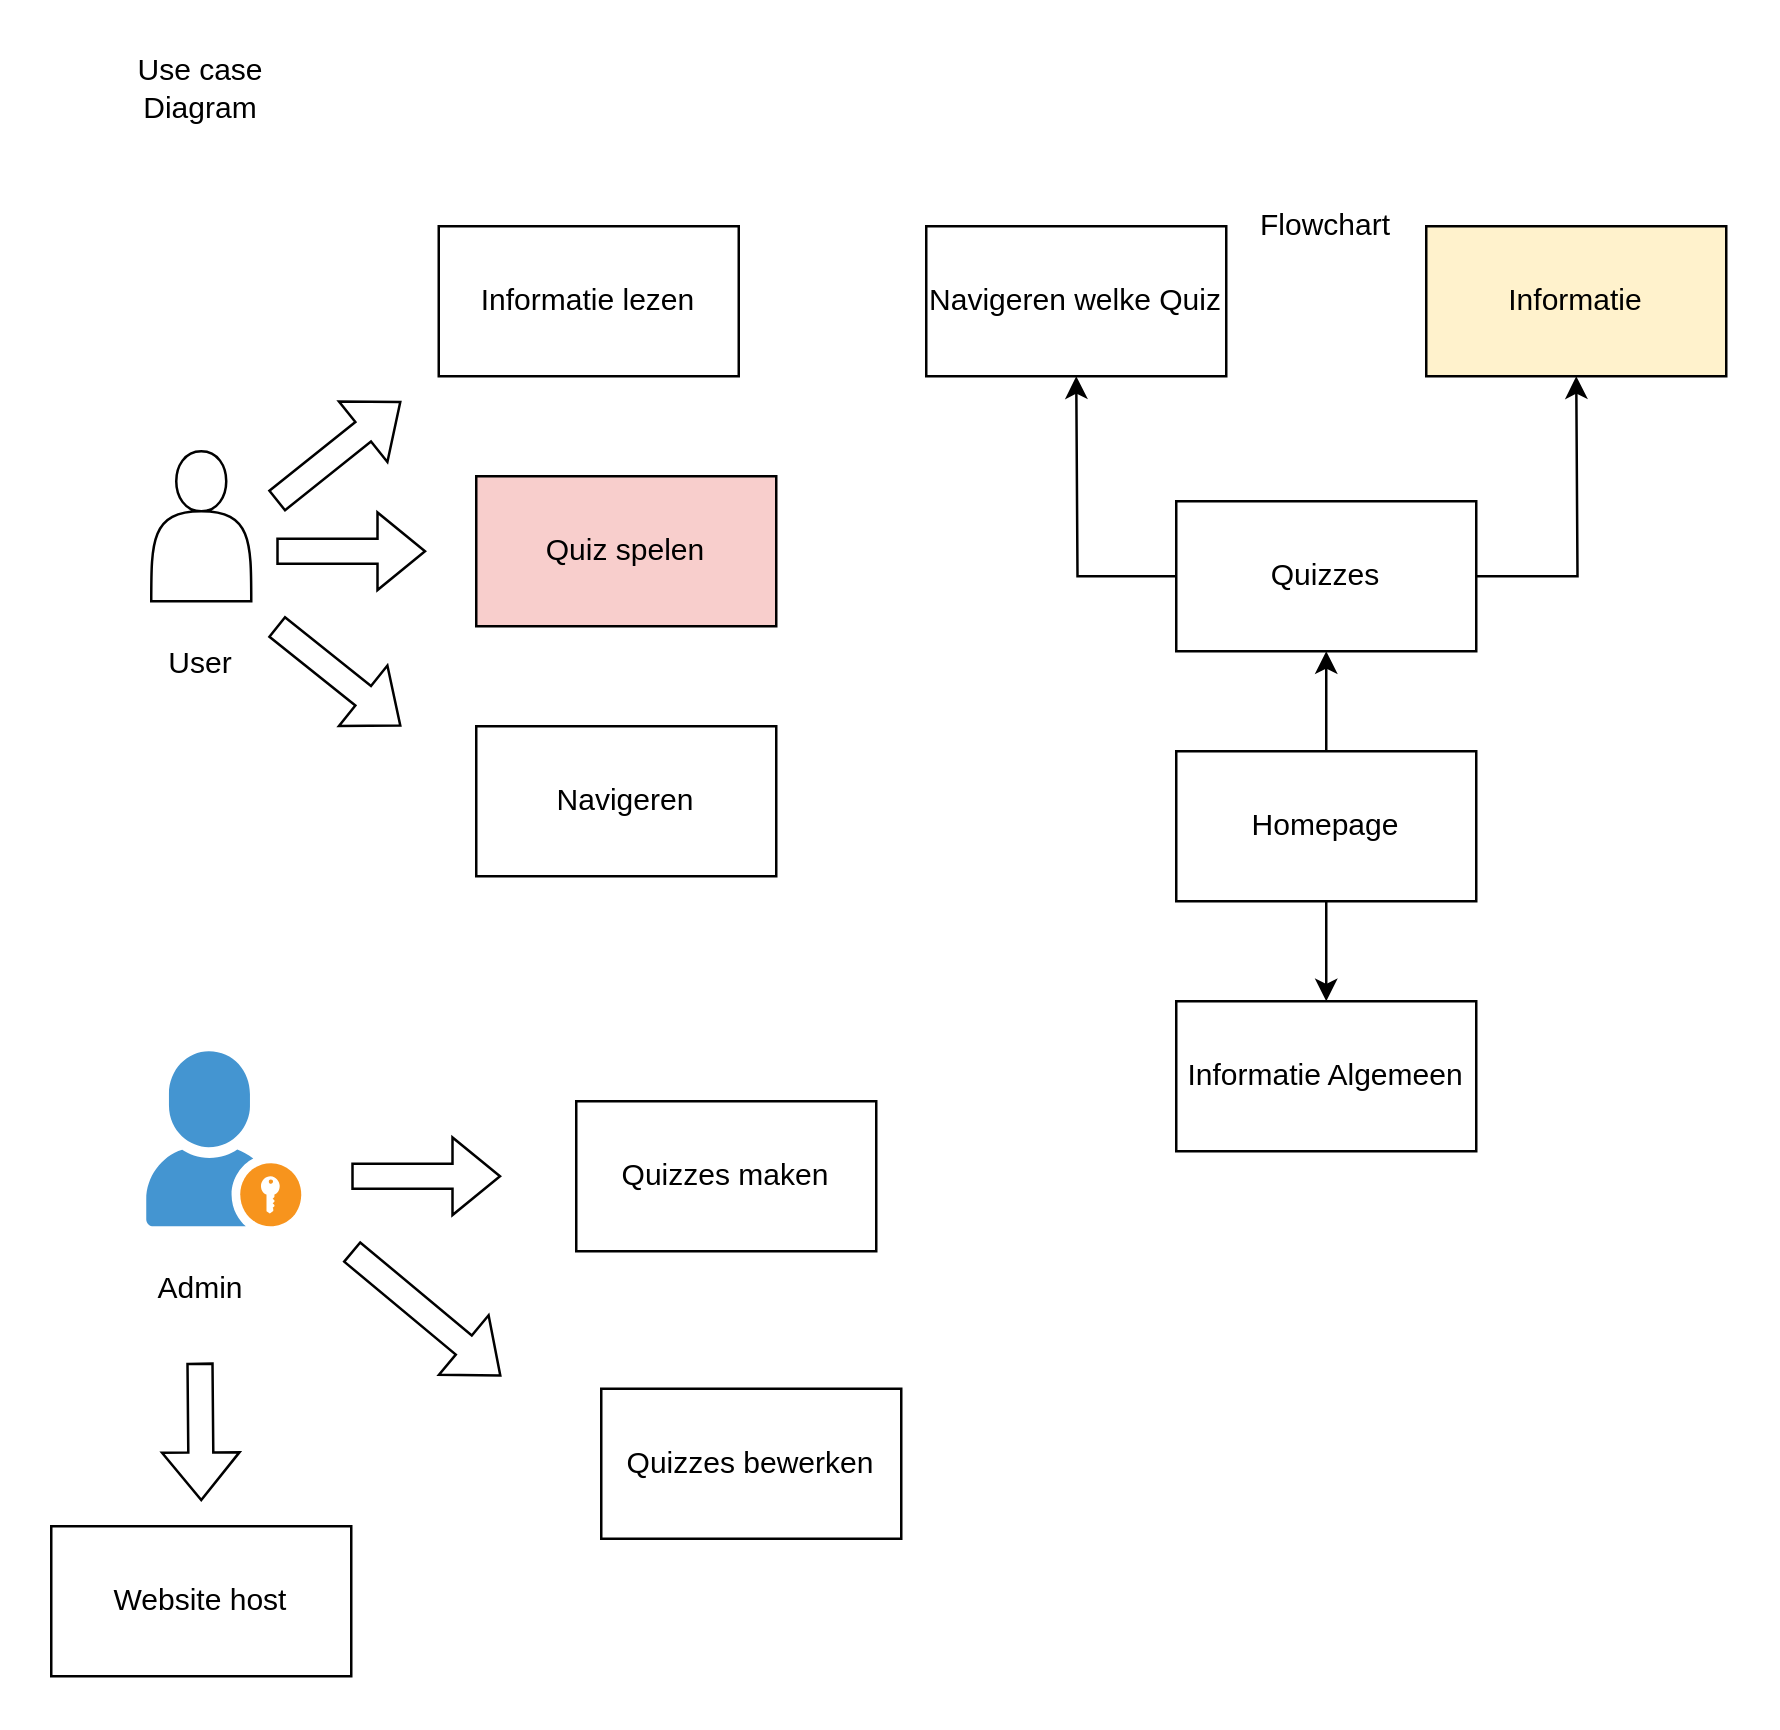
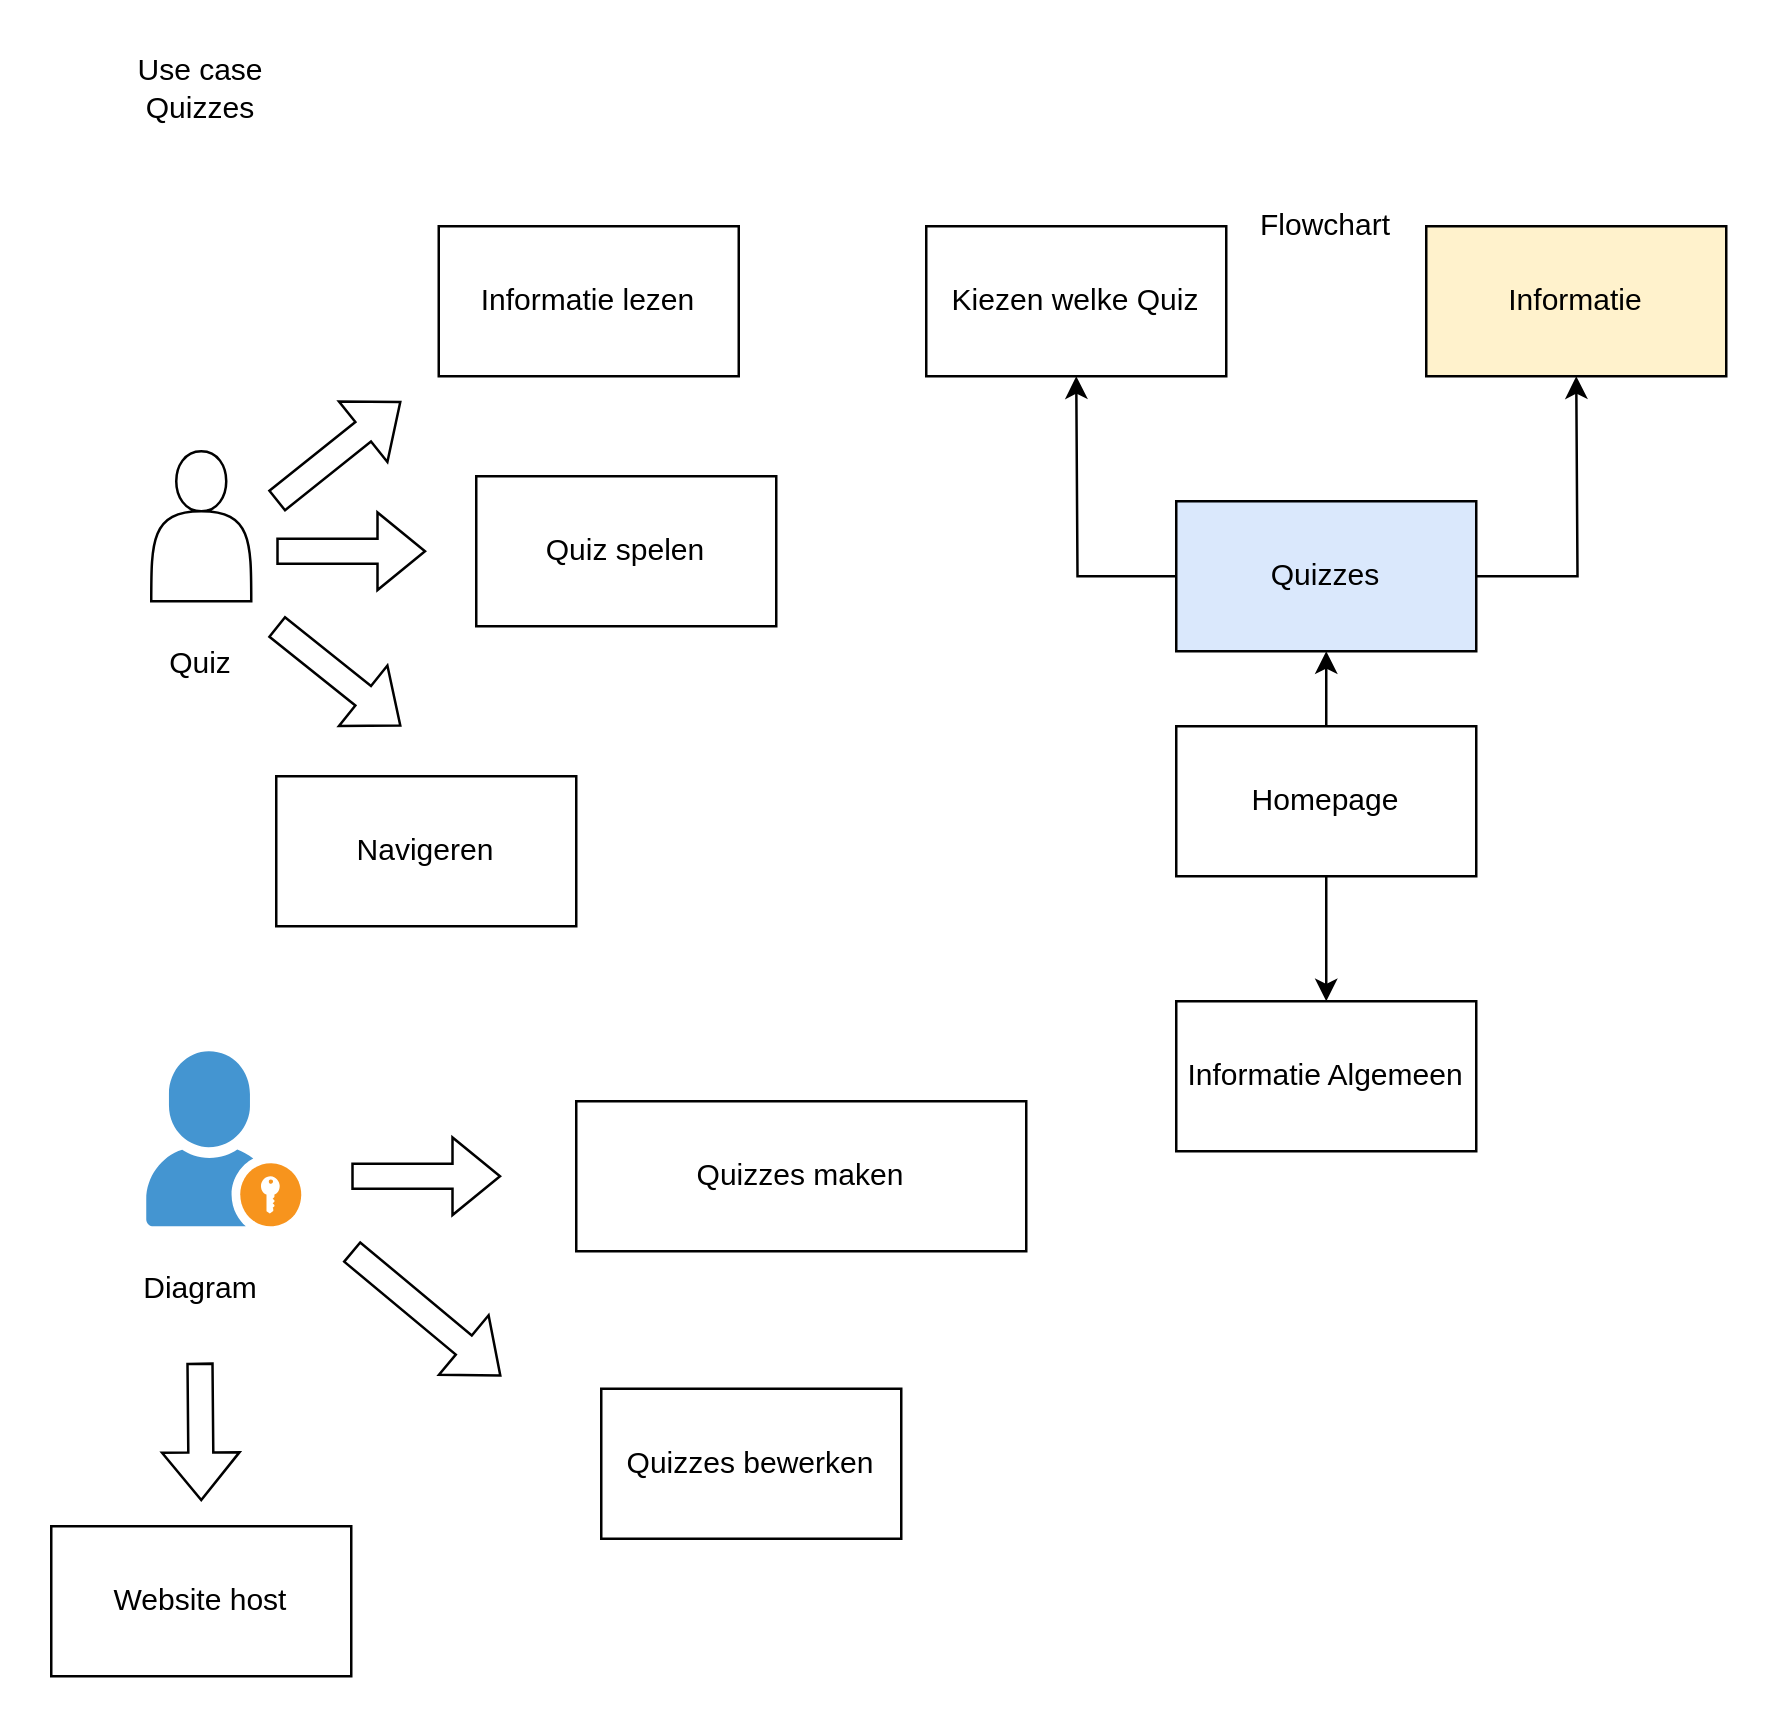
  <mxCell id="0" />
  <mxCell id="1" parent="0" />
  <mxCell id="2" value="" style="shape=actor;whiteSpace=wrap;html=1;" vertex="1" parent="1"><mxGeometry x="60" y="180" width="40" height="60" as="geometry" /></mxCell>
- <mxCell id="3" value="User" style="text;html=1;strokeColor=none;fillColor=none;align=center;verticalAlign=middle;whiteSpace=wrap;rounded=0;" vertex="1" parent="1"><mxGeometry x="50" y="250" width="60" height="30" as="geometry" /></mxCell>
+ <mxCell id="3" value="Quiz" style="text;html=1;strokeColor=none;fillColor=none;align=center;verticalAlign=middle;whiteSpace=wrap;rounded=0;" vertex="1" parent="1"><mxGeometry x="50" y="250" width="60" height="30" as="geometry" /></mxCell>
  <mxCell id="4" value="" style="shape=flexArrow;endArrow=classic;html=1;rounded=0;" edge="1" parent="1"><mxGeometry width="50" height="50" relative="1" as="geometry"><mxPoint x="110" y="220" as="sourcePoint" /><mxPoint x="170" y="220" as="targetPoint" /></mxGeometry></mxCell>
- <mxCell id="5" value="Quiz spelen" style="rounded=0;whiteSpace=wrap;html=1;fillColor=#f8cecc;" vertex="1" parent="1"><mxGeometry x="190" y="190" width="120" height="60" as="geometry" /></mxCell>
+ <mxCell id="5" value="Quiz spelen" style="rounded=0;whiteSpace=wrap;html=1;" vertex="1" parent="1"><mxGeometry x="190" y="190" width="120" height="60" as="geometry" /></mxCell>
  <mxCell id="6" value="" style="shape=flexArrow;endArrow=classic;html=1;rounded=0;" edge="1" parent="1"><mxGeometry width="50" height="50" relative="1" as="geometry"><mxPoint x="110" y="200" as="sourcePoint" /><mxPoint x="160" y="160" as="targetPoint" /></mxGeometry></mxCell>
  <mxCell id="7" value="Informatie lezen" style="rounded=0;whiteSpace=wrap;html=1;" vertex="1" parent="1"><mxGeometry x="175" y="90" width="120" height="60" as="geometry" /></mxCell>
  <mxCell id="8" value="" style="shape=flexArrow;endArrow=classic;html=1;rounded=0;" edge="1" parent="1"><mxGeometry width="50" height="50" relative="1" as="geometry"><mxPoint x="110" y="250" as="sourcePoint" /><mxPoint x="160" y="290" as="targetPoint" /></mxGeometry></mxCell>
- <mxCell id="9" value="Navigeren" style="rounded=0;whiteSpace=wrap;html=1;" vertex="1" parent="1"><mxGeometry x="190" y="290" width="120" height="60" as="geometry" /></mxCell>
+ <mxCell id="9" value="Navigeren" style="rounded=0;whiteSpace=wrap;html=1;" vertex="1" parent="1"><mxGeometry x="110" y="310" width="120" height="60" as="geometry" /></mxCell>
  <mxCell id="10" value="" style="shadow=0;dashed=0;html=1;strokeColor=none;fillColor=#4495D1;labelPosition=center;verticalLabelPosition=bottom;verticalAlign=top;align=center;outlineConnect=0;shape=mxgraph.veeam.portal_admin;" vertex="1" parent="1"><mxGeometry x="58" y="420" width="62" height="70" as="geometry" /></mxCell>
- <mxCell id="11" value="Admin" style="text;html=1;strokeColor=none;fillColor=none;align=center;verticalAlign=middle;whiteSpace=wrap;rounded=0;" vertex="1" parent="1"><mxGeometry x="50" y="500" width="60" height="30" as="geometry" /></mxCell>
+ <mxCell id="11" value="Diagram" style="text;html=1;strokeColor=none;fillColor=none;align=center;verticalAlign=middle;whiteSpace=wrap;rounded=0;" vertex="1" parent="1"><mxGeometry x="50" y="500" width="60" height="30" as="geometry" /></mxCell>
  <mxCell id="12" value="" style="shape=flexArrow;endArrow=classic;html=1;rounded=0;" edge="1" parent="1"><mxGeometry width="50" height="50" relative="1" as="geometry"><mxPoint x="140" y="470" as="sourcePoint" /><mxPoint x="200" y="470" as="targetPoint" /></mxGeometry></mxCell>
- <mxCell id="13" value="Quizzes maken" style="rounded=0;whiteSpace=wrap;html=1;" vertex="1" parent="1"><mxGeometry x="230" y="440" width="120" height="60" as="geometry" /></mxCell>
+ <mxCell id="13" value="Quizzes maken" style="rounded=0;whiteSpace=wrap;html=1;" vertex="1" parent="1"><mxGeometry x="230" y="440" width="180" height="60" as="geometry" /></mxCell>
  <mxCell id="14" value="" style="shape=flexArrow;endArrow=classic;html=1;rounded=0;" edge="1" parent="1"><mxGeometry width="50" height="50" relative="1" as="geometry"><mxPoint x="140" y="500" as="sourcePoint" /><mxPoint x="200" y="550" as="targetPoint" /></mxGeometry></mxCell>
  <mxCell id="15" value="Quizzes bewerken" style="rounded=0;whiteSpace=wrap;html=1;" vertex="1" parent="1"><mxGeometry x="240" y="555" width="120" height="60" as="geometry" /></mxCell>
  <mxCell id="16" value="" style="shape=flexArrow;endArrow=classic;html=1;rounded=0;" edge="1" parent="1"><mxGeometry width="50" height="50" relative="1" as="geometry"><mxPoint x="79.5" y="544.5" as="sourcePoint" /><mxPoint x="80" y="600" as="targetPoint" /></mxGeometry></mxCell>
  <mxCell id="17" value="Website host" style="rounded=0;whiteSpace=wrap;html=1;" vertex="1" parent="1"><mxGeometry x="20" y="610" width="120" height="60" as="geometry" /></mxCell>
  <mxCell id="18" style="edgeStyle=orthogonalEdgeStyle;rounded=0;orthogonalLoop=1;jettySize=auto;html=1;" edge="1" parent="1" source="20"><mxGeometry relative="1" as="geometry"><mxPoint x="530" y="400" as="targetPoint" /></mxGeometry></mxCell>
  <mxCell id="19" style="edgeStyle=orthogonalEdgeStyle;rounded=0;orthogonalLoop=1;jettySize=auto;html=1;exitX=0.5;exitY=0;exitDx=0;exitDy=0;" edge="1" parent="1" source="20"><mxGeometry relative="1" as="geometry"><mxPoint x="530" y="260" as="targetPoint" /></mxGeometry></mxCell>
- <mxCell id="20" value="Homepage" style="rounded=0;whiteSpace=wrap;html=1;" vertex="1" parent="1"><mxGeometry x="470" y="300" width="120" height="60" as="geometry" /></mxCell>
+ <mxCell id="20" value="Homepage" style="rounded=0;whiteSpace=wrap;html=1;" vertex="1" parent="1"><mxGeometry x="470" y="290" width="120" height="60" as="geometry" /></mxCell>
  <mxCell id="21" value="Informatie Algemeen" style="rounded=0;whiteSpace=wrap;html=1;" vertex="1" parent="1"><mxGeometry x="470" y="400" width="120" height="60" as="geometry" /></mxCell>
  <mxCell id="22" style="edgeStyle=orthogonalEdgeStyle;rounded=0;orthogonalLoop=1;jettySize=auto;html=1;exitX=1;exitY=0.5;exitDx=0;exitDy=0;" edge="1" parent="1" source="24"><mxGeometry relative="1" as="geometry"><mxPoint x="630" y="150" as="targetPoint" /></mxGeometry></mxCell>
  <mxCell id="23" style="edgeStyle=orthogonalEdgeStyle;rounded=0;orthogonalLoop=1;jettySize=auto;html=1;" edge="1" parent="1" source="24"><mxGeometry relative="1" as="geometry"><mxPoint x="430" y="150" as="targetPoint" /></mxGeometry></mxCell>
- <mxCell id="24" value="Quizzes" style="rounded=0;whiteSpace=wrap;html=1;" vertex="1" parent="1"><mxGeometry x="470" y="200" width="120" height="60" as="geometry" /></mxCell>
+ <mxCell id="24" value="Quizzes" style="rounded=0;whiteSpace=wrap;html=1;fillColor=#dae8fc;" vertex="1" parent="1"><mxGeometry x="470" y="200" width="120" height="60" as="geometry" /></mxCell>
  <mxCell id="25" value="Informatie" style="rounded=0;whiteSpace=wrap;html=1;fillColor=#fff2cc;" vertex="1" parent="1"><mxGeometry x="570" y="90" width="120" height="60" as="geometry" /></mxCell>
- <mxCell id="26" value="Navigeren welke Quiz" style="rounded=0;whiteSpace=wrap;html=1;" vertex="1" parent="1"><mxGeometry x="370" y="90" width="120" height="60" as="geometry" /></mxCell>
+ <mxCell id="26" value="Kiezen welke Quiz" style="rounded=0;whiteSpace=wrap;html=1;" vertex="1" parent="1"><mxGeometry x="370" y="90" width="120" height="60" as="geometry" /></mxCell>
  <mxCell id="27" value="Flowchart" style="text;html=1;strokeColor=none;fillColor=none;align=center;verticalAlign=middle;whiteSpace=wrap;rounded=0;" vertex="1" parent="1"><mxGeometry x="500" y="75" width="60" height="30" as="geometry" /></mxCell>
- <mxCell id="28" value="Use case Diagram" style="text;html=1;strokeColor=none;fillColor=none;align=center;verticalAlign=middle;whiteSpace=wrap;rounded=0;" vertex="1" parent="1"><mxGeometry x="50" y="20" width="60" height="30" as="geometry" /></mxCell>
+ <mxCell id="28" value="Use case Quizzes" style="text;html=1;strokeColor=none;fillColor=none;align=center;verticalAlign=middle;whiteSpace=wrap;rounded=0;" vertex="1" parent="1"><mxGeometry x="50" y="20" width="60" height="30" as="geometry" /></mxCell>
